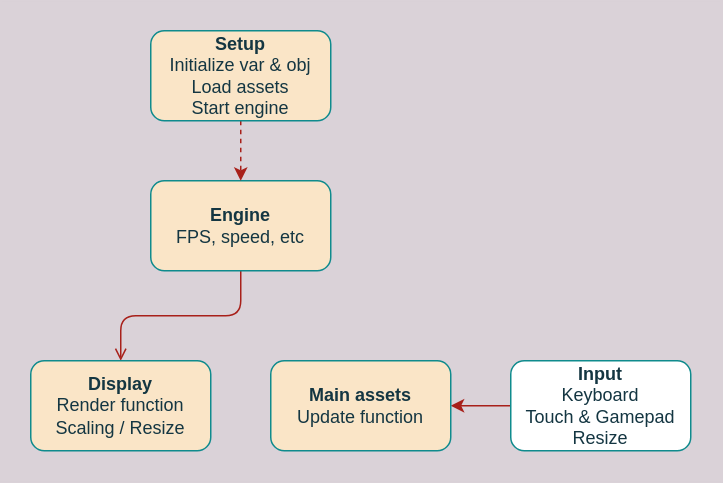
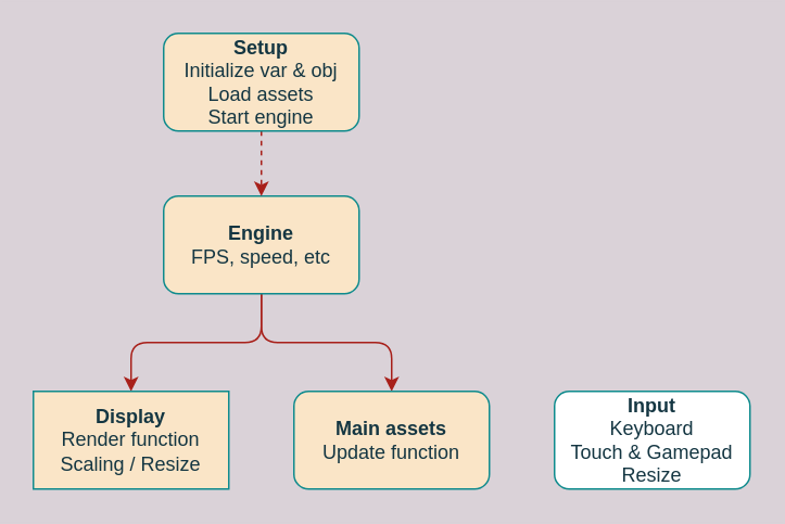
  <mxCell id="0" />
  <mxCell id="1" parent="0" />
- <mxCell id="3" style="edgeStyle=orthogonalEdgeStyle;curved=0;rounded=1;sketch=0;orthogonalLoop=1;jettySize=auto;html=1;exitX=0.5;exitY=1;exitDx=0;exitDy=0;entryX=0.5;entryY=0;entryDx=0;entryDy=0;fontColor=#143642;strokeColor=#A8201A;fillColor=#FAE5C7;labelBackgroundColor=#DAD2D8;endArrow=open;" edge="1" parent="1" source="4" target="5"><mxGeometry relative="1" as="geometry" /></mxCell>
+ <mxCell id="2" style="edgeStyle=orthogonalEdgeStyle;curved=0;rounded=1;sketch=0;orthogonalLoop=1;jettySize=auto;html=1;exitX=0.5;exitY=1;exitDx=0;exitDy=0;entryX=0.5;entryY=0;entryDx=0;entryDy=0;fontColor=#143642;strokeColor=#A8201A;fillColor=#FAE5C7;labelBackgroundColor=#DAD2D8;" edge="1" parent="1" source="4" target="8"><mxGeometry relative="1" as="geometry" /></mxCell>
+ <mxCell id="3" style="edgeStyle=orthogonalEdgeStyle;curved=0;rounded=1;sketch=0;orthogonalLoop=1;jettySize=auto;html=1;exitX=0.5;exitY=1;exitDx=0;exitDy=0;entryX=0.5;entryY=0;entryDx=0;entryDy=0;fontColor=#143642;strokeColor=#A8201A;fillColor=#FAE5C7;labelBackgroundColor=#DAD2D8;" edge="1" parent="1" source="4" target="5"><mxGeometry relative="1" as="geometry" /></mxCell>
  <mxCell id="4" value="&lt;b&gt;Engine&lt;/b&gt;&lt;br&gt;FPS, speed, etc" style="rounded=1;whiteSpace=wrap;html=1;fillColor=#FAE5C7;strokeColor=#0F8B8D;fontColor=#143642;" vertex="1" parent="1"><mxGeometry x="100" y="120" width="120" height="60" as="geometry" /></mxCell>
- <mxCell id="5" value="&lt;b&gt;Display&lt;/b&gt;&lt;br&gt;Render function&lt;br&gt;Scaling / Resize" style="rounded=1;whiteSpace=wrap;html=1;fillColor=#FAE5C7;strokeColor=#0F8B8D;fontColor=#143642;" vertex="1" parent="1"><mxGeometry x="20" y="240" width="120" height="60" as="geometry" /></mxCell>
- <mxCell id="6" style="edgeStyle=orthogonalEdgeStyle;curved=0;rounded=1;sketch=0;orthogonalLoop=1;jettySize=auto;html=1;exitX=0;exitY=0.5;exitDx=0;exitDy=0;entryX=1;entryY=0.5;entryDx=0;entryDy=0;fontColor=#143642;strokeColor=#A8201A;fillColor=#FAE5C7;labelBackgroundColor=#DAD2D8;" edge="1" parent="1" source="7" target="8"><mxGeometry relative="1" as="geometry" /></mxCell>
+ <mxCell id="5" value="&lt;b&gt;Display&lt;/b&gt;&lt;br&gt;Render function&lt;br&gt;Scaling / Resize" style="whiteSpace=wrap;html=1;fillColor=#FAE5C7;strokeColor=#0F8B8D;fontColor=#143642;rounded=0;" vertex="1" parent="1"><mxGeometry x="20" y="240" width="120" height="60" as="geometry" /></mxCell>
  <mxCell id="7" value="&lt;b&gt;Input&lt;/b&gt;&lt;br&gt;Keyboard&lt;br&gt;Touch &amp;amp; Gamepad&lt;br&gt;Resize" style="rounded=1;whiteSpace=wrap;html=1;fillColor=#ffffff;strokeColor=#0F8B8D;fontColor=#143642;" vertex="1" parent="1"><mxGeometry x="340" y="240" width="120" height="60" as="geometry" /></mxCell>
  <mxCell id="8" value="&lt;b&gt;Main assets&lt;/b&gt;&lt;br&gt;Update function" style="rounded=1;whiteSpace=wrap;html=1;sketch=0;fontColor=#143642;strokeColor=#0F8B8D;fillColor=#FAE5C7;" vertex="1" parent="1"><mxGeometry x="180" y="240" width="120" height="60" as="geometry" /></mxCell>
  <mxCell id="9" style="edgeStyle=orthogonalEdgeStyle;curved=0;rounded=1;sketch=0;orthogonalLoop=1;jettySize=auto;html=1;exitX=0.5;exitY=1;exitDx=0;exitDy=0;entryX=0.5;entryY=0;entryDx=0;entryDy=0;fontColor=#143642;fillColor=#FAE5C7;dashed=1;labelBackgroundColor=#DAD2D8;strokeColor=#A8201A;" edge="1" parent="1" source="10" target="4"><mxGeometry relative="1" as="geometry" /></mxCell>
  <mxCell id="10" value="&lt;b&gt;Setup&lt;/b&gt;&lt;br&gt;Initialize var &amp;amp; obj&lt;br&gt;Load assets&lt;br&gt;Start engine" style="rounded=1;whiteSpace=wrap;html=1;sketch=0;fontColor=#143642;strokeColor=#0F8B8D;fillColor=#FAE5C7;" vertex="1" parent="1"><mxGeometry x="100" y="20" width="120" height="60" as="geometry" /></mxCell>
